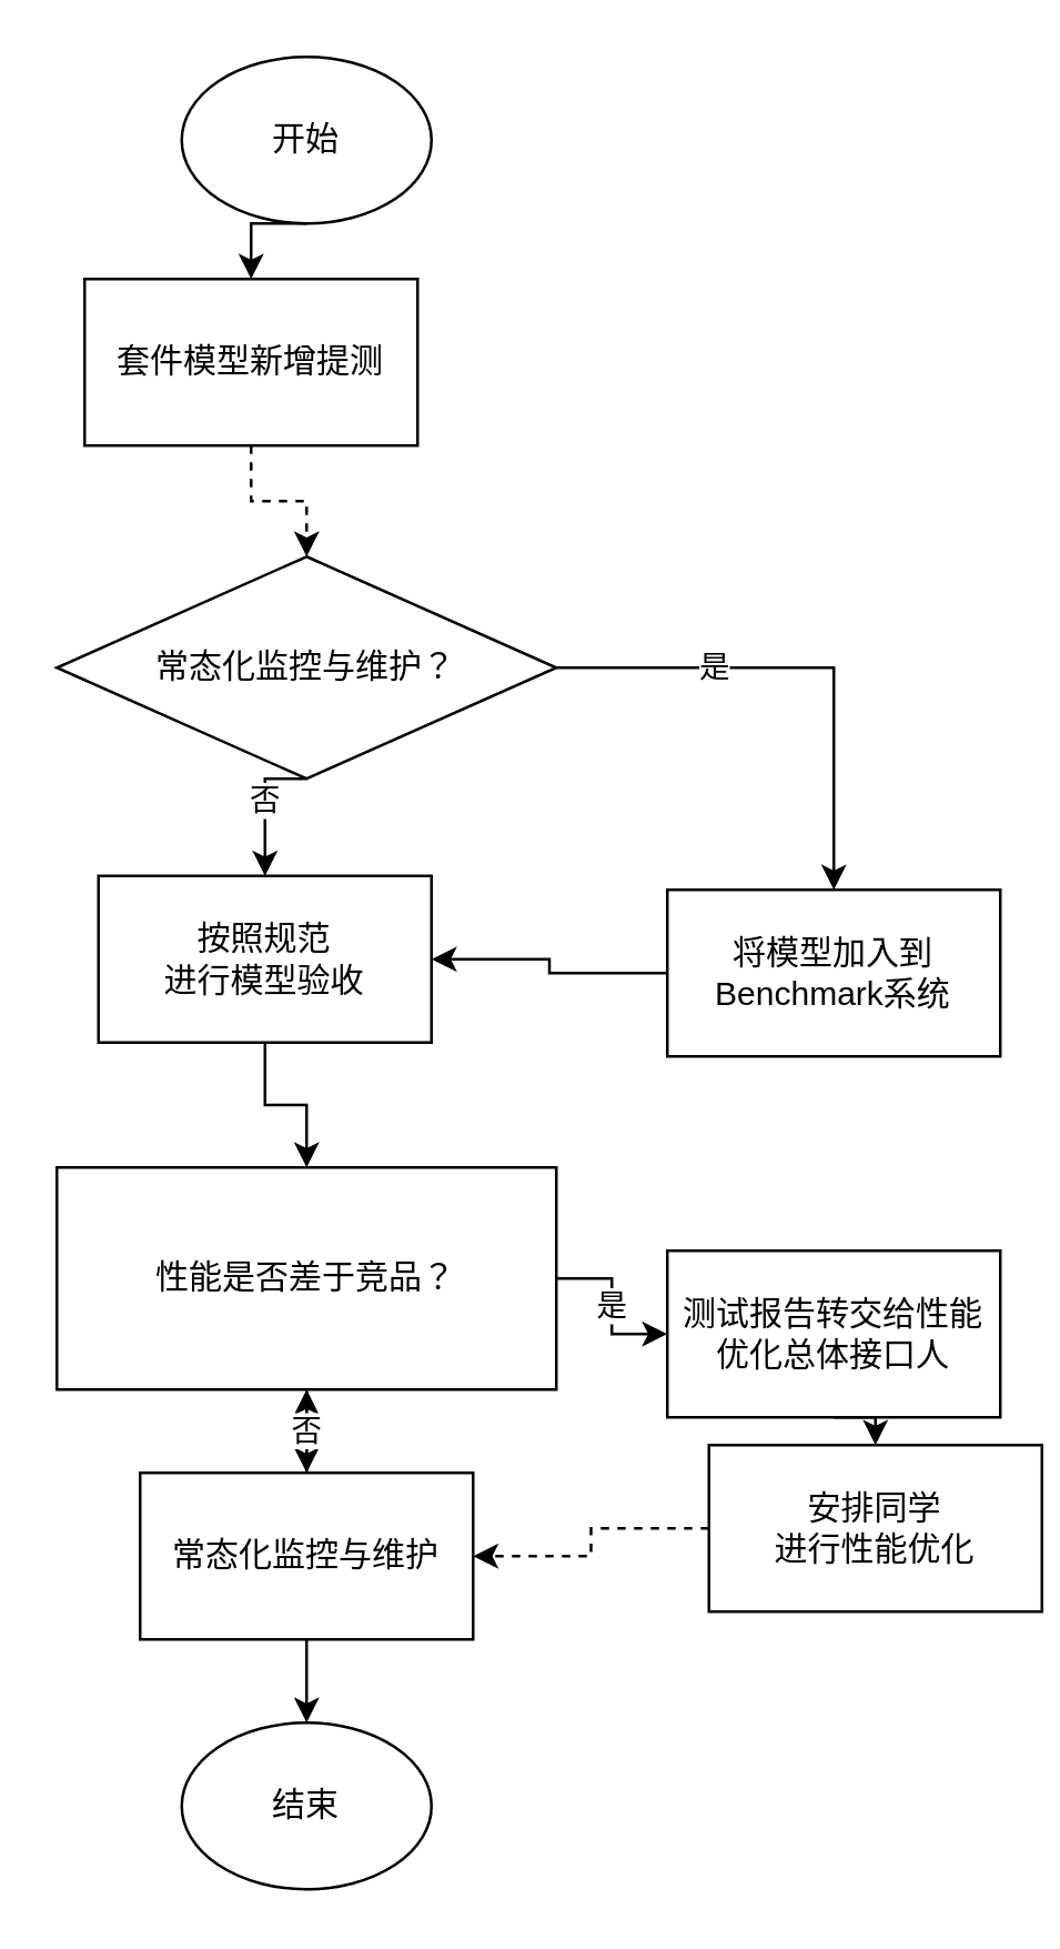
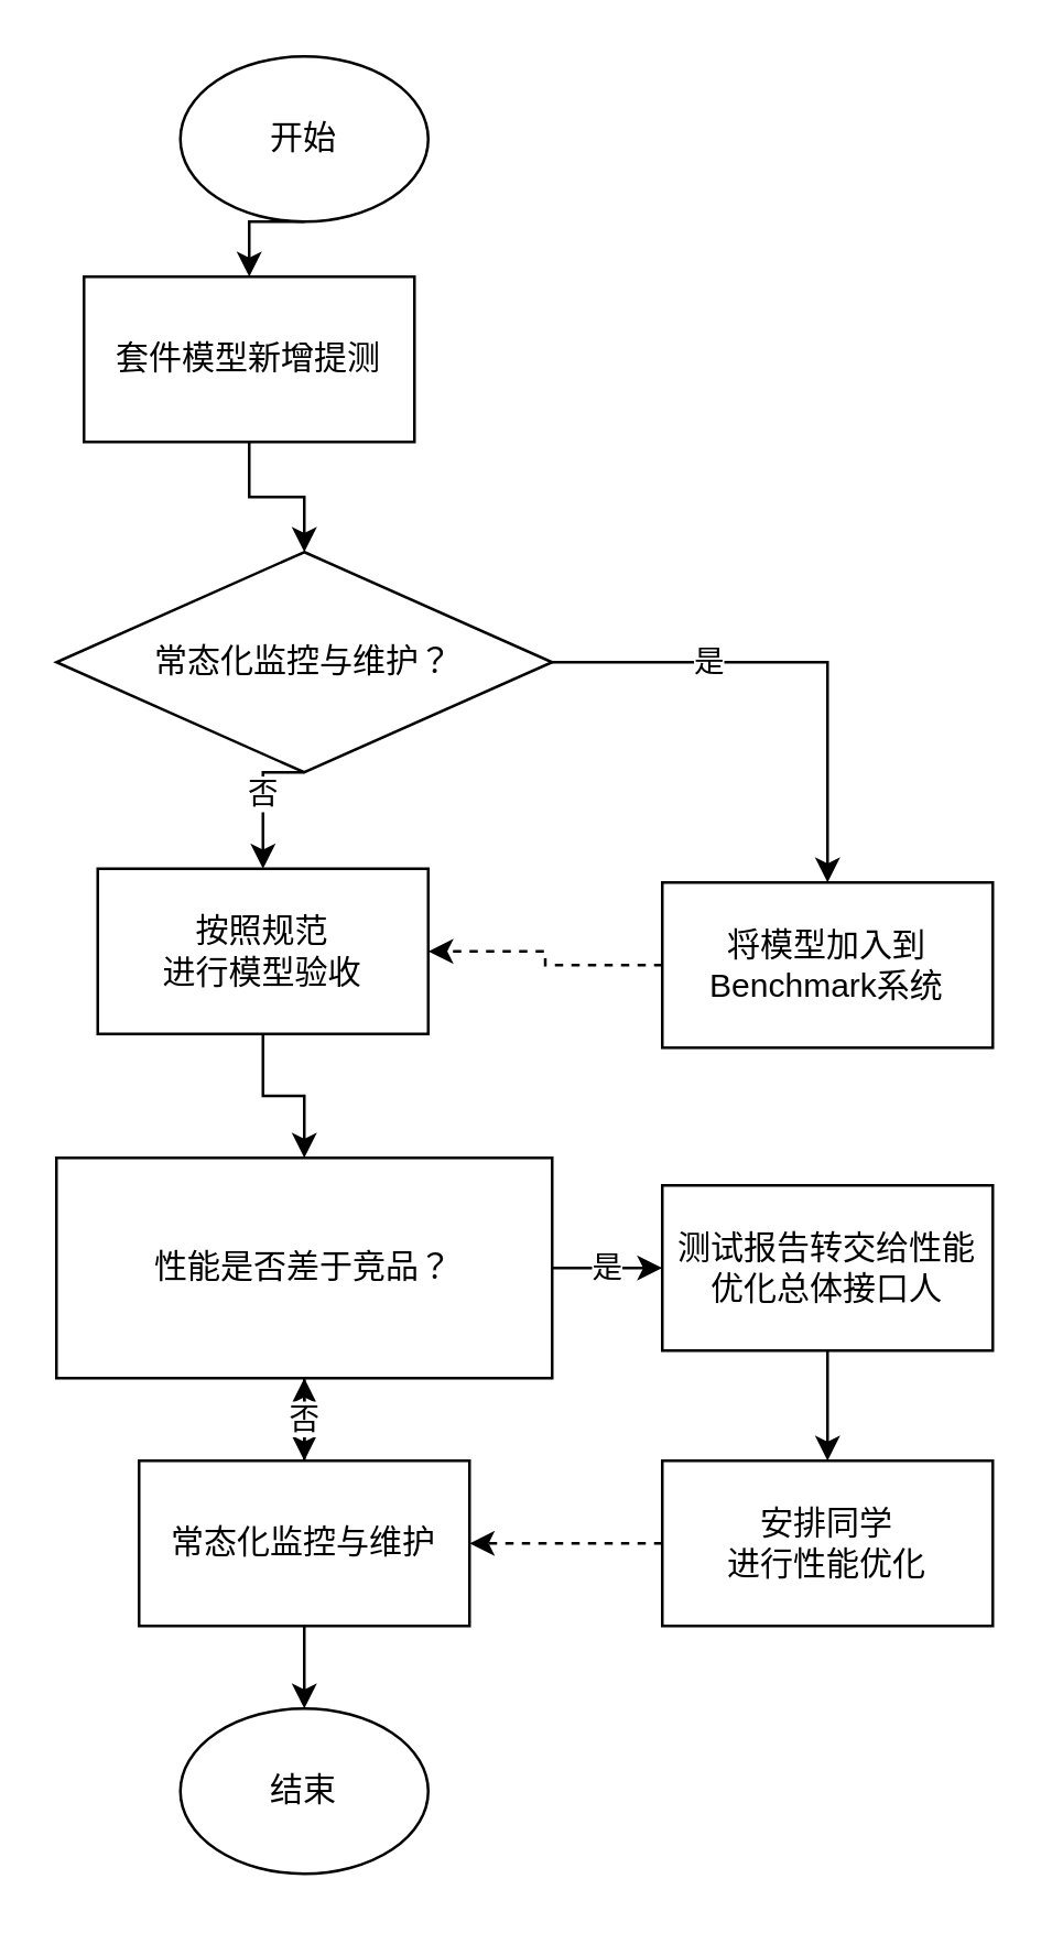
  <mxCell id="0" />
  <mxCell id="1" parent="0" />
  <mxCell id="2" style="edgeStyle=orthogonalEdgeStyle;rounded=0;orthogonalLoop=1;jettySize=auto;html=1;entryX=0.5;entryY=0;entryDx=0;entryDy=0;" edge="1" parent="1" target="4"><mxGeometry relative="1" as="geometry"><mxPoint x="110" y="80" as="sourcePoint" /></mxGeometry></mxCell>
- <mxCell id="3" style="edgeStyle=orthogonalEdgeStyle;rounded=0;orthogonalLoop=1;jettySize=auto;html=1;exitX=0.5;exitY=1;exitDx=0;exitDy=0;dashed=1;" edge="1" parent="1" source="4" target="9"><mxGeometry relative="1" as="geometry"><mxPoint x="110" y="210" as="targetPoint" /></mxGeometry></mxCell>
+ <mxCell id="3" style="edgeStyle=orthogonalEdgeStyle;rounded=0;orthogonalLoop=1;jettySize=auto;html=1;exitX=0.5;exitY=1;exitDx=0;exitDy=0;" edge="1" parent="1" source="4" target="9"><mxGeometry relative="1" as="geometry"><mxPoint x="110" y="210" as="targetPoint" /></mxGeometry></mxCell>
  <mxCell id="4" value="套件模型新增提测" style="rounded=0;whiteSpace=wrap;html=1;" vertex="1" parent="1"><mxGeometry x="30" y="100" width="120" height="60" as="geometry" /></mxCell>
  <mxCell id="5" style="edgeStyle=orthogonalEdgeStyle;rounded=0;orthogonalLoop=1;jettySize=auto;html=1;exitX=0.5;exitY=1;exitDx=0;exitDy=0;entryX=0.5;entryY=0;entryDx=0;entryDy=0;" edge="1" parent="1" source="9" target="11"><mxGeometry relative="1" as="geometry" /></mxCell>
  <mxCell id="6" value="否" style="edgeLabel;html=1;align=center;verticalAlign=middle;resizable=0;points=[];" vertex="1" connectable="0" parent="5"><mxGeometry x="-0.133" y="-1" relative="1" as="geometry"><mxPoint as="offset" /></mxGeometry></mxCell>
  <mxCell id="7" style="edgeStyle=orthogonalEdgeStyle;rounded=0;orthogonalLoop=1;jettySize=auto;html=1;exitX=1;exitY=0.5;exitDx=0;exitDy=0;entryX=0.5;entryY=0;entryDx=0;entryDy=0;" edge="1" parent="1" source="9" target="13"><mxGeometry relative="1" as="geometry" /></mxCell>
  <mxCell id="8" value="是" style="edgeLabel;html=1;align=center;verticalAlign=middle;resizable=0;points=[];" vertex="1" connectable="0" parent="7"><mxGeometry x="-0.377" y="1" relative="1" as="geometry"><mxPoint as="offset" /></mxGeometry></mxCell>
  <mxCell id="9" value="常态化监控与维护？" style="rhombus;whiteSpace=wrap;html=1;" vertex="1" parent="1"><mxGeometry x="20" y="200" width="180" height="80" as="geometry" /></mxCell>
  <mxCell id="10" style="edgeStyle=orthogonalEdgeStyle;rounded=0;orthogonalLoop=1;jettySize=auto;html=1;exitX=0.5;exitY=1;exitDx=0;exitDy=0;entryX=0.5;entryY=0;entryDx=0;entryDy=0;" edge="1" parent="1" source="11" target="16"><mxGeometry relative="1" as="geometry" /></mxCell>
  <mxCell id="11" value="按照规范&lt;br&gt;进行模型验收" style="rounded=0;whiteSpace=wrap;html=1;" vertex="1" parent="1"><mxGeometry x="35" y="315" width="120" height="60" as="geometry" /></mxCell>
- <mxCell id="12" style="edgeStyle=orthogonalEdgeStyle;rounded=0;orthogonalLoop=1;jettySize=auto;html=1;entryX=1;entryY=0.5;entryDx=0;entryDy=0;" edge="1" parent="1" source="13" target="11"><mxGeometry relative="1" as="geometry" /></mxCell>
+ <mxCell id="12" style="edgeStyle=orthogonalEdgeStyle;rounded=0;orthogonalLoop=1;jettySize=auto;html=1;entryX=1;entryY=0.5;entryDx=0;entryDy=0;dashed=1;" edge="1" parent="1" source="13" target="11"><mxGeometry relative="1" as="geometry" /></mxCell>
  <mxCell id="13" value="将模型加入到Benchmark系统" style="rounded=0;whiteSpace=wrap;html=1;" vertex="1" parent="1"><mxGeometry x="240" y="320" width="120" height="60" as="geometry" /></mxCell>
  <mxCell id="14" style="edgeStyle=orthogonalEdgeStyle;rounded=0;orthogonalLoop=1;jettySize=auto;html=1;exitX=0.5;exitY=1;exitDx=0;exitDy=0;" edge="1" parent="1" source="16"><mxGeometry relative="1" as="geometry"><mxPoint x="110" y="530" as="targetPoint" /></mxGeometry></mxCell>
  <mxCell id="15" value="是" style="edgeStyle=orthogonalEdgeStyle;rounded=0;orthogonalLoop=1;jettySize=auto;html=1;exitX=1;exitY=0.5;exitDx=0;exitDy=0;entryX=0;entryY=0.5;entryDx=0;entryDy=0;" edge="1" parent="1" source="16" target="23"><mxGeometry relative="1" as="geometry" /></mxCell>
  <mxCell id="16" value="性能是否差于竞品？" style="whiteSpace=wrap;html=1;rounded=0;" vertex="1" parent="1"><mxGeometry x="20" y="420" width="180" height="80" as="geometry" /></mxCell>
  <mxCell id="17" style="edgeStyle=orthogonalEdgeStyle;rounded=0;orthogonalLoop=1;jettySize=auto;html=1;exitX=0.5;exitY=1;exitDx=0;exitDy=0;" edge="1" parent="1" source="19"><mxGeometry relative="1" as="geometry"><mxPoint x="110" y="620" as="targetPoint" /></mxGeometry></mxCell>
  <mxCell id="18" value="否" style="edgeStyle=orthogonalEdgeStyle;rounded=0;orthogonalLoop=1;jettySize=auto;html=1;" edge="1" parent="1" source="19" target="16"><mxGeometry relative="1" as="geometry" /></mxCell>
  <mxCell id="19" value="常态化监控与维护" style="rounded=0;whiteSpace=wrap;html=1;" vertex="1" parent="1"><mxGeometry x="50" y="530" width="120" height="60" as="geometry" /></mxCell>
  <mxCell id="20" value="开始" style="ellipse;whiteSpace=wrap;html=1;" vertex="1" parent="1"><mxGeometry x="65" y="20" width="90" height="60" as="geometry" /></mxCell>
  <mxCell id="21" value="结束" style="ellipse;whiteSpace=wrap;html=1;" vertex="1" parent="1"><mxGeometry x="65" y="620" width="90" height="60" as="geometry" /></mxCell>
  <mxCell id="22" style="edgeStyle=orthogonalEdgeStyle;rounded=0;orthogonalLoop=1;jettySize=auto;html=1;exitX=0.5;exitY=1;exitDx=0;exitDy=0;entryX=0.5;entryY=0;entryDx=0;entryDy=0;" edge="1" parent="1" source="23" target="25"><mxGeometry relative="1" as="geometry" /></mxCell>
- <mxCell id="23" value="测试报告转交给性能优化总体接口人" style="rounded=0;whiteSpace=wrap;html=1;" vertex="1" parent="1"><mxGeometry x="240" y="450" width="120" height="60" as="geometry" /></mxCell>
+ <mxCell id="23" value="测试报告转交给性能优化总体接口人" style="rounded=0;whiteSpace=wrap;html=1;" vertex="1" parent="1"><mxGeometry x="240" y="430" width="120" height="60" as="geometry" /></mxCell>
  <mxCell id="24" style="edgeStyle=orthogonalEdgeStyle;rounded=0;orthogonalLoop=1;jettySize=auto;html=1;exitX=0;exitY=0.5;exitDx=0;exitDy=0;entryX=1;entryY=0.5;entryDx=0;entryDy=0;dashed=1;" edge="1" parent="1" source="25" target="19"><mxGeometry relative="1" as="geometry" /></mxCell>
- <mxCell id="25" value="安排同学&lt;br&gt;进行性能优化" style="rounded=0;whiteSpace=wrap;html=1;" vertex="1" parent="1"><mxGeometry x="255" y="520" width="120" height="60" as="geometry" /></mxCell>
+ <mxCell id="25" value="安排同学&lt;br&gt;进行性能优化" style="rounded=0;whiteSpace=wrap;html=1;" vertex="1" parent="1"><mxGeometry x="240" y="530" width="120" height="60" as="geometry" /></mxCell>
